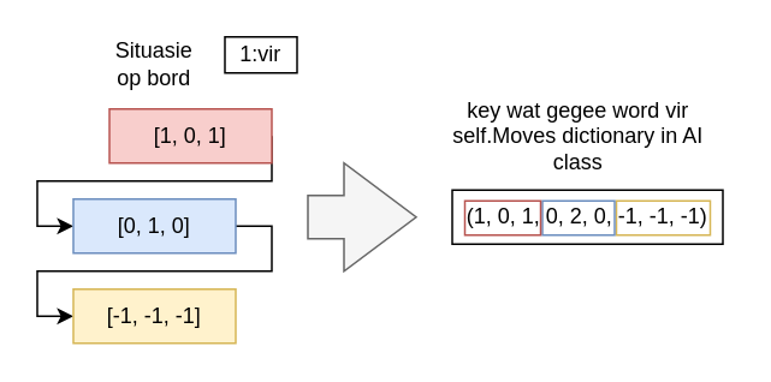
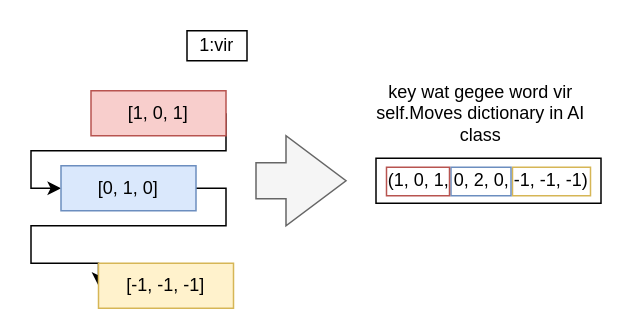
  <mxCell id="0" />
  <mxCell id="1" parent="0" />
  <mxCell id="2" style="edgeStyle=orthogonalEdgeStyle;rounded=0;orthogonalLoop=1;jettySize=auto;html=1;exitX=1;exitY=0.5;exitDx=0;exitDy=0;entryX=0;entryY=0.5;entryDx=0;entryDy=0;" edge="1" parent="1" source="3" target="5"><mxGeometry relative="1" as="geometry"><Array as="points"><mxPoint x="150" y="75" /><mxPoint x="150" y="100" /><mxPoint x="20" y="100" /><mxPoint x="20" y="125" /></Array></mxGeometry></mxCell>
  <mxCell id="3" value="[1, 0, 1]" style="rounded=0;whiteSpace=wrap;html=1;fillColor=#f8cecc;strokeColor=#b85450;" vertex="1" parent="1"><mxGeometry x="60" y="60" width="90" height="30" as="geometry" /></mxCell>
  <mxCell id="4" style="edgeStyle=orthogonalEdgeStyle;rounded=0;orthogonalLoop=1;jettySize=auto;html=1;exitX=1;exitY=0.5;exitDx=0;exitDy=0;entryX=0;entryY=0.5;entryDx=0;entryDy=0;" edge="1" parent="1" source="5" target="6"><mxGeometry relative="1" as="geometry"><Array as="points"><mxPoint x="150" y="125" /><mxPoint x="150" y="150" /><mxPoint x="20" y="150" /><mxPoint x="20" y="175" /></Array></mxGeometry></mxCell>
  <mxCell id="5" value="[0, 1, 0]&lt;span style=&quot;color: rgba(0, 0, 0, 0); font-family: monospace; font-size: 0px; text-align: start; text-wrap-mode: nowrap;&quot;&gt;%3CmxGraphModel%3E%3Croot%3E%3CmxCell%20id%3D%220%22%2F%3E%3CmxCell%20id%3D%221%22%20parent%3D%220%22%2F%3E%3CmxCell%20id%3D%222%22%20value%3D%221%2C%200%2C%201%22%20style%3D%22rounded%3D0%3BwhiteSpace%3Dwrap%3Bhtml%3D1%3B%22%20vertex%3D%221%22%20parent%3D%221%22%3E%3CmxGeometry%20x%3D%22290%22%20y%3D%22340%22%20width%3D%2290%22%20height%3D%2230%22%20as%3D%22geometry%22%2F%3E%3C%2FmxCell%3E%3C%2Froot%3E%3C%2FmxGraphModel%3E&lt;/span&gt;" style="rounded=0;whiteSpace=wrap;html=1;fillColor=#dae8fc;strokeColor=#6c8ebf;" vertex="1" parent="1"><mxGeometry x="40" y="110" width="90" height="30" as="geometry" /></mxCell>
- <mxCell id="6" value="[-1, -1, -1]" style="rounded=0;whiteSpace=wrap;html=1;fillColor=#fff2cc;strokeColor=#d6b656;" vertex="1" parent="1"><mxGeometry x="40" y="160" width="90" height="30" as="geometry" /></mxCell>
+ <mxCell id="6" value="[-1, -1, -1]" style="rounded=0;whiteSpace=wrap;html=1;fillColor=#fff2cc;strokeColor=#d6b656;" vertex="1" parent="1"><mxGeometry x="65" y="175" width="90" height="30" as="geometry" /></mxCell>
  <mxCell id="7" value="" style="html=1;shadow=0;dashed=0;align=center;verticalAlign=middle;shape=mxgraph.arrows2.arrow;dy=0.6;dx=40;notch=0;fillColor=#f5f5f5;strokeColor=#666666;fontColor=#333333;" vertex="1" parent="1"><mxGeometry x="170" y="90" width="60" height="60" as="geometry" /></mxCell>
  <mxCell id="8" value="(1, 0, 1, 0, 2, 0, -1, -1, -1)" style="rounded=0;whiteSpace=wrap;html=1;" vertex="1" parent="1"><mxGeometry x="250" y="105" width="150" height="30" as="geometry" /></mxCell>
  <mxCell id="9" value="" style="rounded=0;whiteSpace=wrap;html=1;fillColor=none;strokeColor=#d6b656;fillStyle=cross-hatch;gradientColor=none;" vertex="1" parent="1"><mxGeometry x="341" y="111" width="52" height="19" as="geometry" /></mxCell>
  <mxCell id="10" value="" style="rounded=0;whiteSpace=wrap;html=1;fillColor=none;strokeColor=#6c8ebf;" vertex="1" parent="1"><mxGeometry x="300" y="111" width="40" height="19" as="geometry" /></mxCell>
  <mxCell id="11" value="" style="rounded=0;whiteSpace=wrap;html=1;fillColor=none;strokeColor=#b85450;" vertex="1" parent="1"><mxGeometry x="257" y="111" width="42" height="19" as="geometry" /></mxCell>
- <mxCell id="12" value="Situasie op bord" style="text;html=1;align=center;verticalAlign=middle;whiteSpace=wrap;rounded=0;" vertex="1" parent="1"><mxGeometry x="55" y="20" width="60" height="30" as="geometry" /></mxCell>
  <mxCell id="13" value="key wat gegee word vir self.Moves dictionary in AI class" style="text;html=1;align=center;verticalAlign=middle;whiteSpace=wrap;rounded=0;" vertex="1" parent="1"><mxGeometry x="235" y="60" width="170" height="30" as="geometry" /></mxCell>
  <mxCell id="14" value="1:vir" style="rounded=0;whiteSpace=wrap;html=1;" vertex="1" parent="1"><mxGeometry x="124" y="20" width="40" height="20" as="geometry" /></mxCell>
